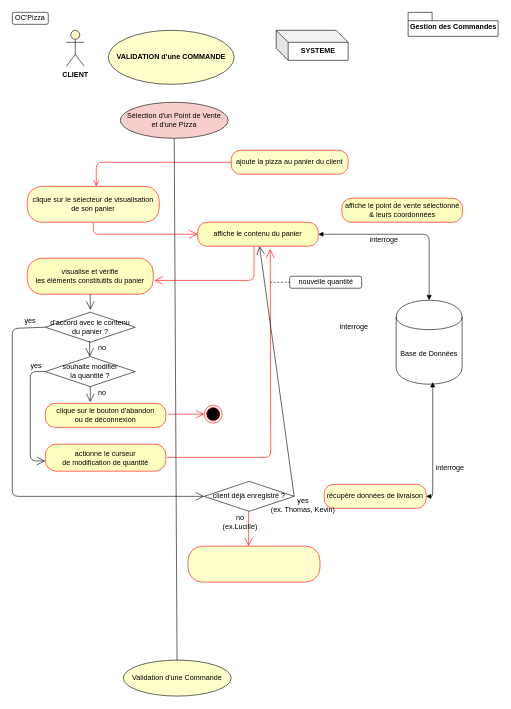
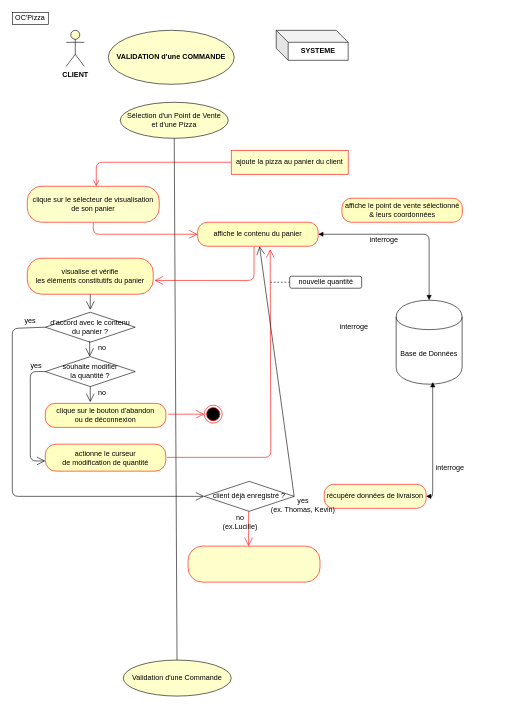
  <mxCell id="0" />
  <mxCell id="1" parent="0" />
- <mxCell id="2" value="OC'Pizza" style="rounded=1;whiteSpace=wrap;html=1;" parent="1" vertex="1"><mxGeometry x="20" y="20" width="60" height="20" as="geometry" /></mxCell>
+ <mxCell id="2" value="OC'Pizza" style="whiteSpace=wrap;html=1;rounded=0;" parent="1" vertex="1"><mxGeometry x="20" y="20" width="60" height="20" as="geometry" /></mxCell>
  <mxCell id="3" value="&lt;b&gt;CLIENT&lt;/b&gt;" style="shape=umlActor;verticalLabelPosition=bottom;labelBackgroundColor=#ffffff;verticalAlign=top;html=1;outlineConnect=0;fillColor=#FFFFCC;" parent="1" vertex="1"><mxGeometry x="110" y="50" width="30" height="60" as="geometry" /></mxCell>
  <mxCell id="4" value="&lt;b&gt;VALIDATION d'une COMMANDE&lt;br&gt;&lt;/b&gt;" style="ellipse;whiteSpace=wrap;html=1;fillColor=#FFFFCC;" parent="1" vertex="1"><mxGeometry x="180" y="50" width="210" height="90" as="geometry" /></mxCell>
  <mxCell id="5" value="&lt;b&gt;SYSTEME&lt;/b&gt;" style="shape=cube;whiteSpace=wrap;html=1;boundedLbl=1;backgroundOutline=1;darkOpacity=0.05;darkOpacity2=0.1;" parent="1" vertex="1"><mxGeometry x="460" y="50" width="120" height="50" as="geometry" /></mxCell>
- <mxCell id="6" value="Gestion des Commandes" style="shape=folder;fontStyle=1;spacingTop=10;tabWidth=40;tabHeight=14;tabPosition=left;html=1;" parent="1" vertex="1"><mxGeometry x="680" y="20" width="150" height="40" as="geometry" /></mxCell>
- <mxCell id="7" value="ajoute la pizza au panier du client" style="rounded=1;whiteSpace=wrap;html=1;arcSize=40;fontColor=#000000;fillColor=#FFFFCC;strokeColor=#ff0000;" parent="1" vertex="1"><mxGeometry x="385" y="250" width="195" height="40" as="geometry" /></mxCell>
+ <mxCell id="7" value="ajoute la pizza au panier du client" style="whiteSpace=wrap;html=1;arcSize=40;fontColor=#000000;fillColor=#FFFFCC;strokeColor=#ff0000;rounded=0;" parent="1" vertex="1"><mxGeometry x="385" y="250" width="195" height="40" as="geometry" /></mxCell>
  <mxCell id="8" value="" style="edgeStyle=orthogonalEdgeStyle;html=1;verticalAlign=bottom;endArrow=open;endSize=8;strokeColor=#ff0000;exitX=0;exitY=0.5;exitDx=0;exitDy=0;" parent="1" source="7" edge="1"><mxGeometry relative="1" as="geometry"><mxPoint x="160" y="310" as="targetPoint" /><mxPoint x="405" y="403" as="sourcePoint" /><Array as="points"><mxPoint x="160" y="270" /></Array></mxGeometry></mxCell>
  <mxCell id="9" value="clique sur le bouton d'abandon&lt;br&gt;ou de déconnexion" style="rounded=1;whiteSpace=wrap;html=1;arcSize=40;fontColor=#000000;fillColor=#ffffc0;strokeColor=#ff0000;" parent="1" vertex="1"><mxGeometry x="75" y="672" width="201" height="40" as="geometry" /></mxCell>
  <mxCell id="10" value="Base de Données" style="shape=cylinder;whiteSpace=wrap;html=1;boundedLbl=1;backgroundOutline=1;" parent="1" vertex="1"><mxGeometry x="660" y="500" width="110" height="140" as="geometry" /></mxCell>
  <mxCell id="11" value="interroge" style="text;html=1;strokeColor=none;fillColor=none;align=center;verticalAlign=middle;whiteSpace=wrap;rounded=0;" parent="1" vertex="1"><mxGeometry x="570" y="535" width="40" height="20" as="geometry" /></mxCell>
- <mxCell id="12" value="Sélection d'un Point de Vente&lt;br&gt;et d'une Pizza" style="ellipse;whiteSpace=wrap;html=1;fillColor=#f8cecc;" parent="1" vertex="1"><mxGeometry x="200" y="170" width="180" height="60" as="geometry" /></mxCell>
+ <mxCell id="12" value="Sélection d'un Point de Vente&lt;br&gt;et d'une Pizza" style="ellipse;whiteSpace=wrap;html=1;fillColor=#FFFFCC;" parent="1" vertex="1"><mxGeometry x="200" y="170" width="180" height="60" as="geometry" /></mxCell>
  <mxCell id="13" value="" style="endArrow=none;html=1;exitX=0.5;exitY=1;exitDx=0;exitDy=0;" parent="1" source="29" edge="1"><mxGeometry width="50" height="50" relative="1" as="geometry"><mxPoint x="290" y="990" as="sourcePoint" /><mxPoint x="290" y="230" as="targetPoint" /></mxGeometry></mxCell>
  <mxCell id="14" value="" style="endArrow=open;endFill=1;endSize=12;html=1;strokeColor=#FF0000;entryX=0;entryY=0.5;entryDx=0;entryDy=0;exitX=0.5;exitY=1;exitDx=0;exitDy=0;" parent="1" source="15" target="16" edge="1"><mxGeometry width="160" relative="1" as="geometry"><mxPoint x="160" y="390" as="sourcePoint" /><mxPoint x="160" y="425" as="targetPoint" /><Array as="points"><mxPoint x="155" y="390" /></Array></mxGeometry></mxCell>
  <mxCell id="15" value="clique sur le sélecteur de visualisation de son panier" style="rounded=1;whiteSpace=wrap;html=1;arcSize=40;fontColor=#000000;fillColor=#FFFFCC;strokeColor=#ff0000;" parent="1" vertex="1"><mxGeometry x="45" y="310" width="220" height="60" as="geometry" /></mxCell>
  <mxCell id="16" value="affiche le contenu du panier" style="rounded=1;whiteSpace=wrap;html=1;arcSize=40;fontColor=#000000;fillColor=#ffffc0;strokeColor=#ff0000;" parent="1" vertex="1"><mxGeometry x="329" y="370" width="201" height="40" as="geometry" /></mxCell>
  <mxCell id="17" value="visualise et vérifie&lt;br&gt;les éléments constitutifs du panier" style="rounded=1;whiteSpace=wrap;html=1;arcSize=40;fontColor=#000000;fillColor=#ffffc0;strokeColor=#ff0000;" parent="1" vertex="1"><mxGeometry x="45" y="430" width="210" height="60" as="geometry" /></mxCell>
  <mxCell id="18" value="" style="endArrow=block;startArrow=block;endFill=1;startFill=1;html=1;strokeColor=#000000;exitX=1;exitY=0.5;exitDx=0;exitDy=0;" parent="1" source="16" edge="1"><mxGeometry width="160" relative="1" as="geometry"><mxPoint x="540" y="419.5" as="sourcePoint" /><mxPoint x="715" y="500" as="targetPoint" /><Array as="points"><mxPoint x="715" y="390" /></Array></mxGeometry></mxCell>
  <mxCell id="19" value="interroge" style="text;html=1;strokeColor=none;fillColor=none;align=center;verticalAlign=middle;whiteSpace=wrap;rounded=0;" parent="1" vertex="1"><mxGeometry x="620" y="390" width="40" height="20" as="geometry" /></mxCell>
  <mxCell id="20" value="affiche le point de vente sélectionné&lt;br&gt;&amp;amp; leurs coordonnées" style="rounded=1;whiteSpace=wrap;html=1;arcSize=40;fontColor=#000000;fillColor=#ffffc0;strokeColor=#ff0000;" parent="1" vertex="1"><mxGeometry x="569.5" y="330" width="201" height="40" as="geometry" /></mxCell>
  <mxCell id="21" value="" style="rounded=1;whiteSpace=wrap;html=1;arcSize=40;fontColor=#000000;fillColor=#FFFFCC;strokeColor=#ff0000;" parent="1" vertex="1"><mxGeometry x="313" y="910" width="220" height="60" as="geometry" /></mxCell>
  <mxCell id="22" value="actionne le curseur&lt;br&gt;de modification de quantité" style="rounded=1;whiteSpace=wrap;html=1;arcSize=40;fontColor=#000000;fillColor=#ffffc0;strokeColor=#ff0000;" parent="1" vertex="1"><mxGeometry x="75" y="740" width="201" height="45" as="geometry" /></mxCell>
  <mxCell id="23" value="" style="endArrow=open;endFill=1;endSize=12;html=1;strokeColor=#FF0000;" parent="1" edge="1"><mxGeometry width="160" relative="1" as="geometry"><mxPoint x="278" y="762" as="sourcePoint" /><mxPoint x="450" y="415" as="targetPoint" /><Array as="points"><mxPoint x="451" y="762" /></Array></mxGeometry></mxCell>
  <mxCell id="24" value="" style="endArrow=open;endFill=1;endSize=12;html=1;strokeColor=#FF0000;exitX=0.468;exitY=1.025;exitDx=0;exitDy=0;exitPerimeter=0;entryX=1.01;entryY=0.617;entryDx=0;entryDy=0;entryPerimeter=0;" parent="1" source="16" target="17" edge="1"><mxGeometry width="160" relative="1" as="geometry"><mxPoint x="423.043" y="440" as="sourcePoint" /><mxPoint x="265" y="507" as="targetPoint" /><Array as="points"><mxPoint x="423" y="467" /></Array></mxGeometry></mxCell>
  <mxCell id="25" value="récupère données de livraison" style="rounded=1;whiteSpace=wrap;html=1;arcSize=40;fontColor=#000000;fillColor=#FFFFCC;strokeColor=#ff0000;" parent="1" vertex="1"><mxGeometry x="540" y="807" width="170" height="40" as="geometry" /></mxCell>
  <mxCell id="26" value="" style="endArrow=open;endFill=1;endSize=12;html=1;strokeColor=#FF0000;exitX=0.562;exitY=1.05;exitDx=0;exitDy=0;exitPerimeter=0;" parent="1" edge="1"><mxGeometry width="160" relative="1" as="geometry"><mxPoint x="414.02" y="852" as="sourcePoint" /><mxPoint x="414" y="910" as="targetPoint" /><Array as="points"><mxPoint x="414" y="889" /></Array></mxGeometry></mxCell>
  <mxCell id="27" value="" style="endArrow=block;startArrow=block;endFill=1;startFill=1;html=1;strokeColor=#000000;exitX=1;exitY=0.5;exitDx=0;exitDy=0;" parent="1" edge="1" source="25"><mxGeometry width="160" relative="1" as="geometry"><mxPoint x="690" y="774" as="sourcePoint" /><mxPoint x="721" y="636.5" as="targetPoint" /><Array as="points"><mxPoint x="721" y="827" /></Array></mxGeometry></mxCell>
  <mxCell id="28" value="interroge" style="text;html=1;strokeColor=none;fillColor=none;align=center;verticalAlign=middle;whiteSpace=wrap;rounded=0;" parent="1" vertex="1"><mxGeometry x="730" y="770" width="40" height="20" as="geometry" /></mxCell>
  <mxCell id="29" value="Validation d'une Commande" style="ellipse;whiteSpace=wrap;html=1;fillColor=#FFFFCC;" parent="1" vertex="1"><mxGeometry x="205" y="1100" width="180" height="60" as="geometry" /></mxCell>
  <mxCell id="30" value="d'accord avec le contenu&lt;br&gt;du panier ?" style="rhombus;whiteSpace=wrap;html=1;" vertex="1" parent="1"><mxGeometry x="75" y="520" width="150" height="50" as="geometry" /></mxCell>
  <mxCell id="31" value="souhaite modifier&lt;br&gt;la quantité ?" style="rhombus;whiteSpace=wrap;html=1;" vertex="1" parent="1"><mxGeometry x="75" y="594" width="150" height="50" as="geometry" /></mxCell>
  <mxCell id="32" value="" style="endArrow=open;endFill=1;endSize=12;html=1;strokeColor=#FF0000;entryX=0;entryY=0.5;entryDx=0;entryDy=0;" edge="1" parent="1" target="33"><mxGeometry width="160" relative="1" as="geometry"><mxPoint x="280" y="690" as="sourcePoint" /><mxPoint x="333.5" y="689.5" as="targetPoint" /><Array as="points" /></mxGeometry></mxCell>
  <mxCell id="33" value="" style="ellipse;html=1;shape=endState;fillColor=#000000;strokeColor=#ff0000;" vertex="1" parent="1"><mxGeometry x="340" y="675" width="30" height="30" as="geometry" /></mxCell>
  <mxCell id="34" value="nouvelle quantité" style="rounded=1;whiteSpace=wrap;html=1;" vertex="1" parent="1"><mxGeometry x="482.5" y="460" width="120" height="20" as="geometry" /></mxCell>
  <mxCell id="35" value="" style="endArrow=none;dashed=1;html=1;strokeColor=#000000;" edge="1" parent="1"><mxGeometry width="50" height="50" relative="1" as="geometry"><mxPoint x="450" y="470" as="sourcePoint" /><mxPoint x="482.5" y="470" as="targetPoint" /></mxGeometry></mxCell>
  <mxCell id="36" value="" style="endArrow=open;endFill=1;endSize=12;html=1;strokeColor=#000000;exitX=0;exitY=0.5;exitDx=0;exitDy=0;" edge="1" parent="1" source="30"><mxGeometry width="160" relative="1" as="geometry"><mxPoint x="385" y="499" as="sourcePoint" /><mxPoint x="340" y="827" as="targetPoint" /><Array as="points"><mxPoint x="20" y="547" /><mxPoint x="20" y="827" /></Array></mxGeometry></mxCell>
  <mxCell id="37" value="" style="endArrow=open;endFill=1;endSize=12;html=1;strokeColor=#000000;exitX=0;exitY=0.5;exitDx=0;exitDy=0;" edge="1" parent="1" source="31"><mxGeometry width="160" relative="1" as="geometry"><mxPoint x="110" y="440" as="sourcePoint" /><mxPoint x="75" y="768" as="targetPoint" /><Array as="points"><mxPoint x="50" y="619" /><mxPoint x="50" y="768" /></Array></mxGeometry></mxCell>
  <mxCell id="38" value="" style="endArrow=open;endFill=1;endSize=12;html=1;strokeColor=#000000;exitX=0.5;exitY=1;exitDx=0;exitDy=0;" edge="1" parent="1" source="31"><mxGeometry width="160" relative="1" as="geometry"><mxPoint x="180" y="650" as="sourcePoint" /><mxPoint x="150" y="670" as="targetPoint" /><Array as="points" /></mxGeometry></mxCell>
  <mxCell id="39" value="" style="endArrow=open;endFill=1;endSize=12;html=1;strokeColor=#000000;exitX=0.5;exitY=1;exitDx=0;exitDy=0;" edge="1" parent="1"><mxGeometry width="160" relative="1" as="geometry"><mxPoint x="149" y="568" as="sourcePoint" /><mxPoint x="149" y="594" as="targetPoint" /><Array as="points" /></mxGeometry></mxCell>
  <mxCell id="40" value="" style="endArrow=open;endFill=1;endSize=12;html=1;strokeColor=#000000;exitX=0.5;exitY=1;exitDx=0;exitDy=0;" edge="1" parent="1"><mxGeometry width="160" relative="1" as="geometry"><mxPoint x="150" y="490" as="sourcePoint" /><mxPoint x="150" y="516" as="targetPoint" /><Array as="points"><mxPoint x="150" y="500" /></Array></mxGeometry></mxCell>
  <mxCell id="41" value="yes" style="text;html=1;strokeColor=none;fillColor=none;align=center;verticalAlign=middle;whiteSpace=wrap;rounded=0;" vertex="1" parent="1"><mxGeometry x="30" y="525" width="40" height="20" as="geometry" /></mxCell>
  <mxCell id="42" value="no&lt;br&gt;(ex.Lucille)" style="text;html=1;strokeColor=none;fillColor=none;align=center;verticalAlign=middle;whiteSpace=wrap;rounded=0;" vertex="1" parent="1"><mxGeometry x="380" y="860" width="40" height="20" as="geometry" /></mxCell>
  <mxCell id="43" value="yes" style="text;html=1;strokeColor=none;fillColor=none;align=center;verticalAlign=middle;whiteSpace=wrap;rounded=0;" vertex="1" parent="1"><mxGeometry x="40" y="598.5" width="40" height="20" as="geometry" /></mxCell>
  <mxCell id="44" value="yes&lt;br&gt;(ex. Thomas, Kevin)" style="text;html=1;strokeColor=none;fillColor=none;align=center;verticalAlign=middle;whiteSpace=wrap;rounded=0;" vertex="1" parent="1"><mxGeometry x="440" y="832" width="130" height="20" as="geometry" /></mxCell>
  <mxCell id="45" value="no" style="text;html=1;strokeColor=none;fillColor=none;align=center;verticalAlign=middle;whiteSpace=wrap;rounded=0;" vertex="1" parent="1"><mxGeometry x="150" y="570" width="40" height="20" as="geometry" /></mxCell>
  <mxCell id="46" value="no" style="text;html=1;strokeColor=none;fillColor=none;align=center;verticalAlign=middle;whiteSpace=wrap;rounded=0;" vertex="1" parent="1"><mxGeometry x="150" y="644" width="40" height="20" as="geometry" /></mxCell>
  <mxCell id="47" value="client déjà enregistré ?" style="rhombus;whiteSpace=wrap;html=1;" vertex="1" parent="1"><mxGeometry x="340" y="802" width="150" height="50" as="geometry" /></mxCell>
  <mxCell id="48" value="" style="endArrow=open;endFill=1;endSize=12;html=1;strokeColor=#000000;exitX=1;exitY=0.5;exitDx=0;exitDy=0;" edge="1" parent="1" source="47" target="16"><mxGeometry width="160" relative="1" as="geometry"><mxPoint x="460" y="980" as="sourcePoint" /><mxPoint x="620" y="980" as="targetPoint" /></mxGeometry></mxCell>
